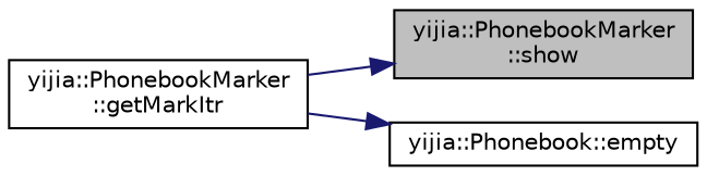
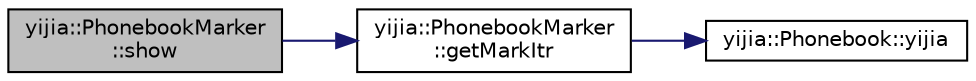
  digraph {
    rankdir=LR
    node [color=black fillcolor=white fontname=Helvetica fontsize=10 shape=record style=filled]
    edge [color=midnightblue fontname=Helvetica fontsize=10 labelfontname=Helvetica labelfontsize=10 style=solid]
    n1 [fillcolor=grey75 fontcolor=black height=0.2 label="yijia::PhonebookMarker\l::show" width=0.4]
    n2 [height=0.2 label="yijia::PhonebookMarker\l::getMarkItr" width=0.4]
-   n3 [height=0.2 label="yijia::Phonebook::empty" width=0.4]
-   n2 -> n1
+   n3 [height=0.2 label="yijia::Phonebook::yijia" width=0.4]
+   n1 -> n2
    n2 -> n3
  }
